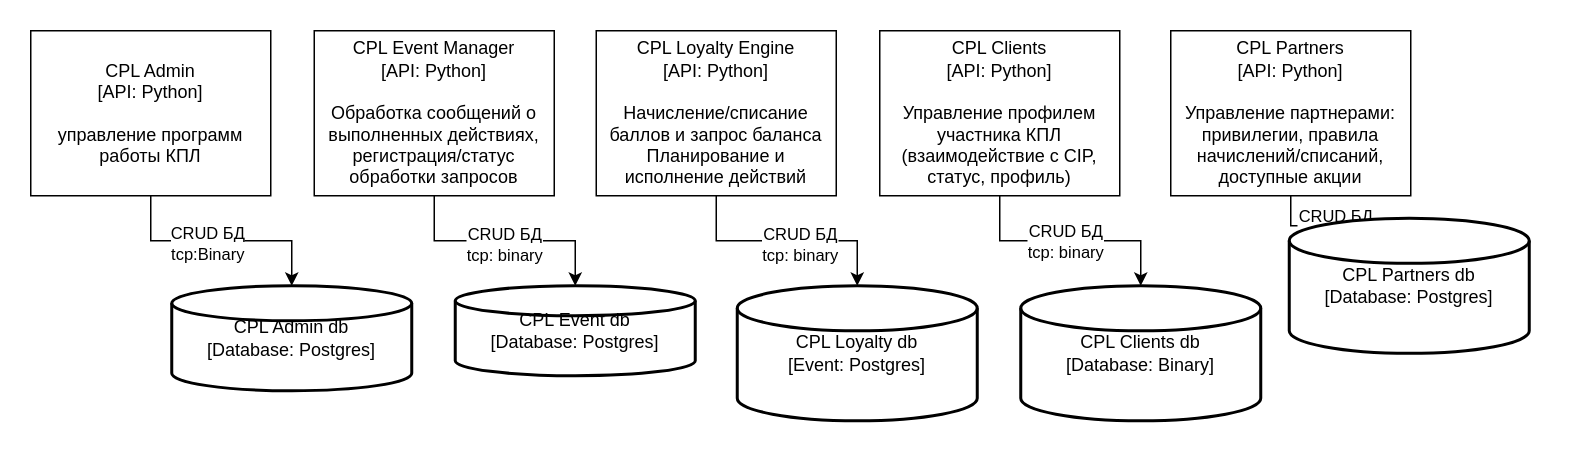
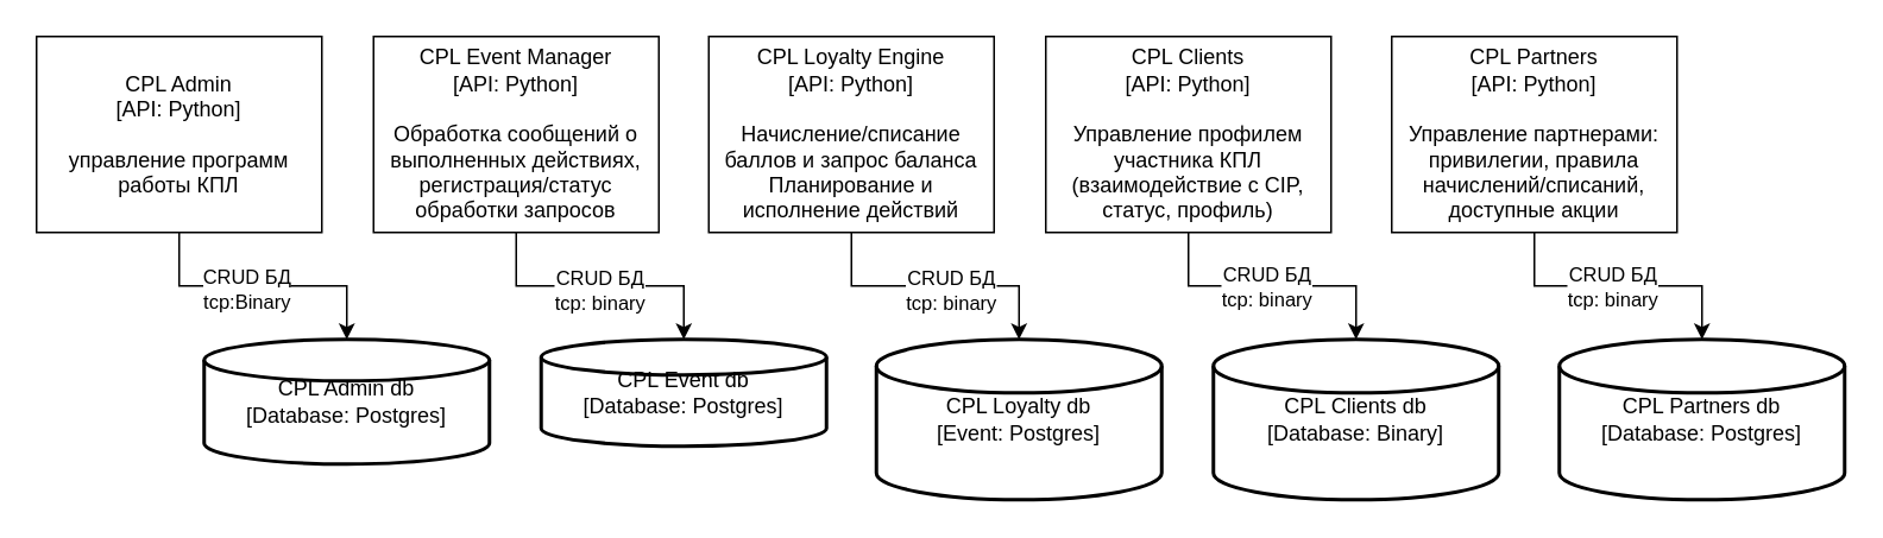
  <mxCell id="0" />
  <mxCell id="1" parent="0" />
  <mxCell id="2" value="" style="edgeStyle=orthogonalEdgeStyle;rounded=0;orthogonalLoop=1;jettySize=auto;html=1;" edge="1" parent="1" source="4" target="5"><mxGeometry relative="1" as="geometry" /></mxCell>
  <mxCell id="3" value="CRUD БД&lt;br&gt;tcp:Binary" style="edgeLabel;html=1;align=center;verticalAlign=middle;resizable=0;points=[];" vertex="1" connectable="0" parent="2"><mxGeometry x="-0.13" y="-1" relative="1" as="geometry"><mxPoint as="offset" /></mxGeometry></mxCell>
  <mxCell id="4" value="CPL Admin&lt;br&gt;[API: Python]&lt;br&gt;&lt;br&gt;управление программ работы КПЛ" style="rounded=0;whiteSpace=wrap;html=1;" vertex="1" parent="1"><mxGeometry x="20" y="20" width="160" height="110" as="geometry" /></mxCell>
  <mxCell id="5" value="CPL Admin db&lt;br&gt;[Database: Postgres]" style="strokeWidth=2;html=1;shape=mxgraph.flowchart.database;whiteSpace=wrap;" vertex="1" parent="1"><mxGeometry x="114" y="190" width="160" height="70" as="geometry" /></mxCell>
  <mxCell id="6" value="" style="edgeStyle=orthogonalEdgeStyle;rounded=0;orthogonalLoop=1;jettySize=auto;html=1;" edge="1" parent="1" source="8" target="9"><mxGeometry relative="1" as="geometry" /></mxCell>
  <mxCell id="7" value="CRUD БД&lt;br&gt;tcp: binary" style="edgeLabel;html=1;align=center;verticalAlign=middle;resizable=0;points=[];" vertex="1" connectable="0" parent="6"><mxGeometry x="-0.013" y="-2" relative="1" as="geometry"><mxPoint as="offset" /></mxGeometry></mxCell>
  <mxCell id="8" value="CPL Event Manager&lt;br&gt;[API: Python]&lt;br&gt;&lt;br&gt;Обработка сообщений о выполненных действиях, регистрация/статус обработки запросов" style="rounded=0;whiteSpace=wrap;html=1;" vertex="1" parent="1"><mxGeometry x="209" y="20" width="160" height="110" as="geometry" /></mxCell>
  <mxCell id="9" value="CPL Event db&lt;br&gt;[Database: Postgres]" style="strokeWidth=2;html=1;shape=mxgraph.flowchart.database;whiteSpace=wrap;" vertex="1" parent="1"><mxGeometry x="303" y="190" width="160" height="60" as="geometry" /></mxCell>
  <mxCell id="10" value="" style="edgeStyle=orthogonalEdgeStyle;rounded=0;orthogonalLoop=1;jettySize=auto;html=1;" edge="1" source="12" target="13" parent="1"><mxGeometry relative="1" as="geometry" /></mxCell>
  <mxCell id="11" value="CRUD БД&lt;br&gt;tcp: binary" style="edgeLabel;html=1;align=center;verticalAlign=middle;resizable=0;points=[];" vertex="1" connectable="0" parent="10"><mxGeometry x="0.104" y="-2" relative="1" as="geometry"><mxPoint as="offset" /></mxGeometry></mxCell>
  <mxCell id="12" value="CPL Loyalty Engine&lt;br&gt;[API: Python]&lt;br&gt;&lt;br&gt;Начисление/списание баллов и запрос баланса&lt;br&gt;Планирование и исполнение действий" style="rounded=0;whiteSpace=wrap;html=1;" vertex="1" parent="1"><mxGeometry x="397" y="20" width="160" height="110" as="geometry" /></mxCell>
  <mxCell id="13" value="CPL Loyalty db&lt;br&gt;[Event: Postgres]" style="strokeWidth=2;html=1;shape=mxgraph.flowchart.database;whiteSpace=wrap;" vertex="1" parent="1"><mxGeometry x="491" y="190" width="160" height="90" as="geometry" /></mxCell>
  <mxCell id="14" value="" style="group" vertex="1" connectable="0" parent="1"><mxGeometry x="586" y="20" width="254" height="260" as="geometry" /></mxCell>
  <mxCell id="15" value="" style="edgeStyle=orthogonalEdgeStyle;rounded=0;orthogonalLoop=1;jettySize=auto;html=1;" edge="1" source="17" target="18" parent="14"><mxGeometry relative="1" as="geometry" /></mxCell>
  <mxCell id="16" value="CRUD БД&lt;br&gt;tcp: binary" style="edgeLabel;html=1;align=center;verticalAlign=middle;resizable=0;points=[];" vertex="1" connectable="0" parent="15"><mxGeometry x="-0.052" relative="1" as="geometry"><mxPoint as="offset" /></mxGeometry></mxCell>
  <mxCell id="17" value="CPL Clients&lt;br&gt;[API: Python]&lt;br&gt;&lt;br&gt;Управление профилем участника КПЛ&lt;br&gt;(взаимодействие с CIP, статус, профиль)" style="rounded=0;whiteSpace=wrap;html=1;" vertex="1" parent="14"><mxGeometry width="160" height="110" as="geometry" /></mxCell>
  <mxCell id="18" value="CPL Clients&lt;span style=&quot;background-color: initial;&quot;&gt;&amp;nbsp;db&lt;/span&gt;&lt;div&gt;[Database: Binary]&lt;/div&gt;" style="strokeWidth=2;html=1;shape=mxgraph.flowchart.database;whiteSpace=wrap;" vertex="1" parent="14"><mxGeometry x="94" y="170" width="160" height="90" as="geometry" /></mxCell>
  <mxCell id="19" value="" style="group" vertex="1" connectable="0" parent="1"><mxGeometry x="780" y="20" width="254" height="260" as="geometry" /></mxCell>
  <mxCell id="20" value="" style="edgeStyle=orthogonalEdgeStyle;rounded=0;orthogonalLoop=1;jettySize=auto;html=1;" edge="1" parent="19" source="22" target="23"><mxGeometry relative="1" as="geometry" /></mxCell>
  <mxCell id="21" value="CRUD БД&lt;br&gt;tcp: binary" style="edgeLabel;html=1;align=center;verticalAlign=middle;resizable=0;points=[];" vertex="1" connectable="0" parent="20"><mxGeometry x="-0.052" relative="1" as="geometry"><mxPoint as="offset" /></mxGeometry></mxCell>
  <mxCell id="22" value="CPL Partners&lt;br&gt;[API: Python]&lt;br&gt;&lt;br&gt;Управление партнерами: привилегии, правила начислений/списаний, доступные акции" style="rounded=0;whiteSpace=wrap;html=1;" vertex="1" parent="19"><mxGeometry width="160" height="110" as="geometry" /></mxCell>
- <mxCell id="23" value="CPL Partners&lt;span style=&quot;background-color: initial;&quot;&gt;&amp;nbsp;db&lt;/span&gt;&lt;div&gt;[Database: Postgres]&lt;/div&gt;" style="strokeWidth=2;html=1;shape=mxgraph.flowchart.database;whiteSpace=wrap;" vertex="1" parent="19"><mxGeometry x="79" y="125" width="160" height="90" as="geometry" /></mxCell>
+ <mxCell id="23" value="CPL Partners&lt;span style=&quot;background-color: initial;&quot;&gt;&amp;nbsp;db&lt;/span&gt;&lt;div&gt;[Database: Postgres]&lt;/div&gt;" style="strokeWidth=2;html=1;shape=mxgraph.flowchart.database;whiteSpace=wrap;" vertex="1" parent="19"><mxGeometry x="94" y="170" width="160" height="90" as="geometry" /></mxCell>
